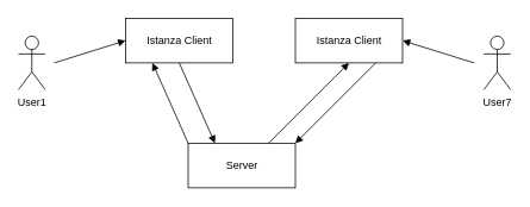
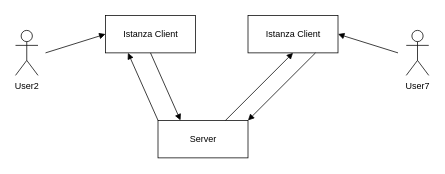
  <mxCell id="0" />
  <mxCell id="1" parent="0" />
- <mxCell id="2" value="&lt;font style=&quot;font-size: 12px;&quot;&gt;User1&lt;/font&gt;" style="shape=umlActor;verticalLabelPosition=bottom;verticalAlign=top;html=1;outlineConnect=0;fontStyle=0" vertex="1" parent="1"><mxGeometry x="20" y="40" width="30" height="60" as="geometry" /></mxCell>
+ <mxCell id="2" value="&lt;font style=&quot;font-size: 12px;&quot;&gt;User2&lt;/font&gt;" style="shape=umlActor;verticalLabelPosition=bottom;verticalAlign=top;html=1;outlineConnect=0;fontStyle=0" vertex="1" parent="1"><mxGeometry x="20" y="40" width="30" height="60" as="geometry" /></mxCell>
  <mxCell id="3" value="&lt;div&gt;User7&lt;/div&gt;" style="shape=umlActor;verticalLabelPosition=bottom;verticalAlign=top;html=1;outlineConnect=0;fontStyle=0" vertex="1" parent="1"><mxGeometry x="541" y="40" width="30" height="60" as="geometry" /></mxCell>
  <mxCell id="4" value="Istanza Client" style="html=1;" vertex="1" parent="1"><mxGeometry x="140" y="20" width="120" height="50" as="geometry" /></mxCell>
  <mxCell id="5" value="Server" style="html=1;" vertex="1" parent="1"><mxGeometry x="210" y="160" width="120" height="50" as="geometry" /></mxCell>
  <mxCell id="6" value="" style="html=1;verticalAlign=bottom;endArrow=block;rounded=0;exitX=0;exitY=0;exitDx=0;exitDy=0;entryX=0.25;entryY=1;entryDx=0;entryDy=0;" edge="1" parent="1" source="5" target="4"><mxGeometry width="80" relative="1" as="geometry"><mxPoint x="330" y="80" as="sourcePoint" /><mxPoint x="250" y="80" as="targetPoint" /></mxGeometry></mxCell>
  <mxCell id="7" value="" style="html=1;verticalAlign=bottom;endArrow=block;rounded=0;exitX=0.5;exitY=1;exitDx=0;exitDy=0;entryX=0.25;entryY=0;entryDx=0;entryDy=0;" edge="1" parent="1" source="4" target="5"><mxGeometry width="80" relative="1" as="geometry"><mxPoint x="370" y="160" as="sourcePoint" /><mxPoint x="324" y="65" as="targetPoint" /></mxGeometry></mxCell>
  <mxCell id="8" value="" style="html=1;verticalAlign=bottom;endArrow=block;rounded=0;entryX=0;entryY=0.5;entryDx=0;entryDy=0;" edge="1" parent="1" target="4"><mxGeometry width="80" relative="1" as="geometry"><mxPoint x="60" y="70" as="sourcePoint" /><mxPoint x="270" y="120" as="targetPoint" /></mxGeometry></mxCell>
  <mxCell id="9" value="" style="html=1;verticalAlign=bottom;endArrow=block;rounded=0;entryX=1;entryY=0.5;entryDx=0;entryDy=0;" edge="1" parent="1" target="10"><mxGeometry width="80" relative="1" as="geometry"><mxPoint x="530" y="70" as="sourcePoint" /><mxPoint x="450" y="50" as="targetPoint" /></mxGeometry></mxCell>
  <mxCell id="10" value="Istanza Client" style="html=1;" vertex="1" parent="1"><mxGeometry x="330" y="20" width="120" height="50" as="geometry" /></mxCell>
  <mxCell id="11" value="" style="html=1;verticalAlign=bottom;endArrow=block;rounded=0;exitX=0.75;exitY=0;exitDx=0;exitDy=0;entryX=0.5;entryY=1;entryDx=0;entryDy=0;" edge="1" parent="1" source="5" target="10"><mxGeometry width="80" relative="1" as="geometry"><mxPoint x="180" y="80" as="sourcePoint" /><mxPoint x="270" y="170" as="targetPoint" /></mxGeometry></mxCell>
  <mxCell id="12" value="" style="html=1;verticalAlign=bottom;endArrow=block;rounded=0;exitX=0.75;exitY=1;exitDx=0;exitDy=0;entryX=1;entryY=0;entryDx=0;entryDy=0;" edge="1" parent="1" source="10" target="5"><mxGeometry width="80" relative="1" as="geometry"><mxPoint x="210" y="80" as="sourcePoint" /><mxPoint x="270" y="170" as="targetPoint" /></mxGeometry></mxCell>
